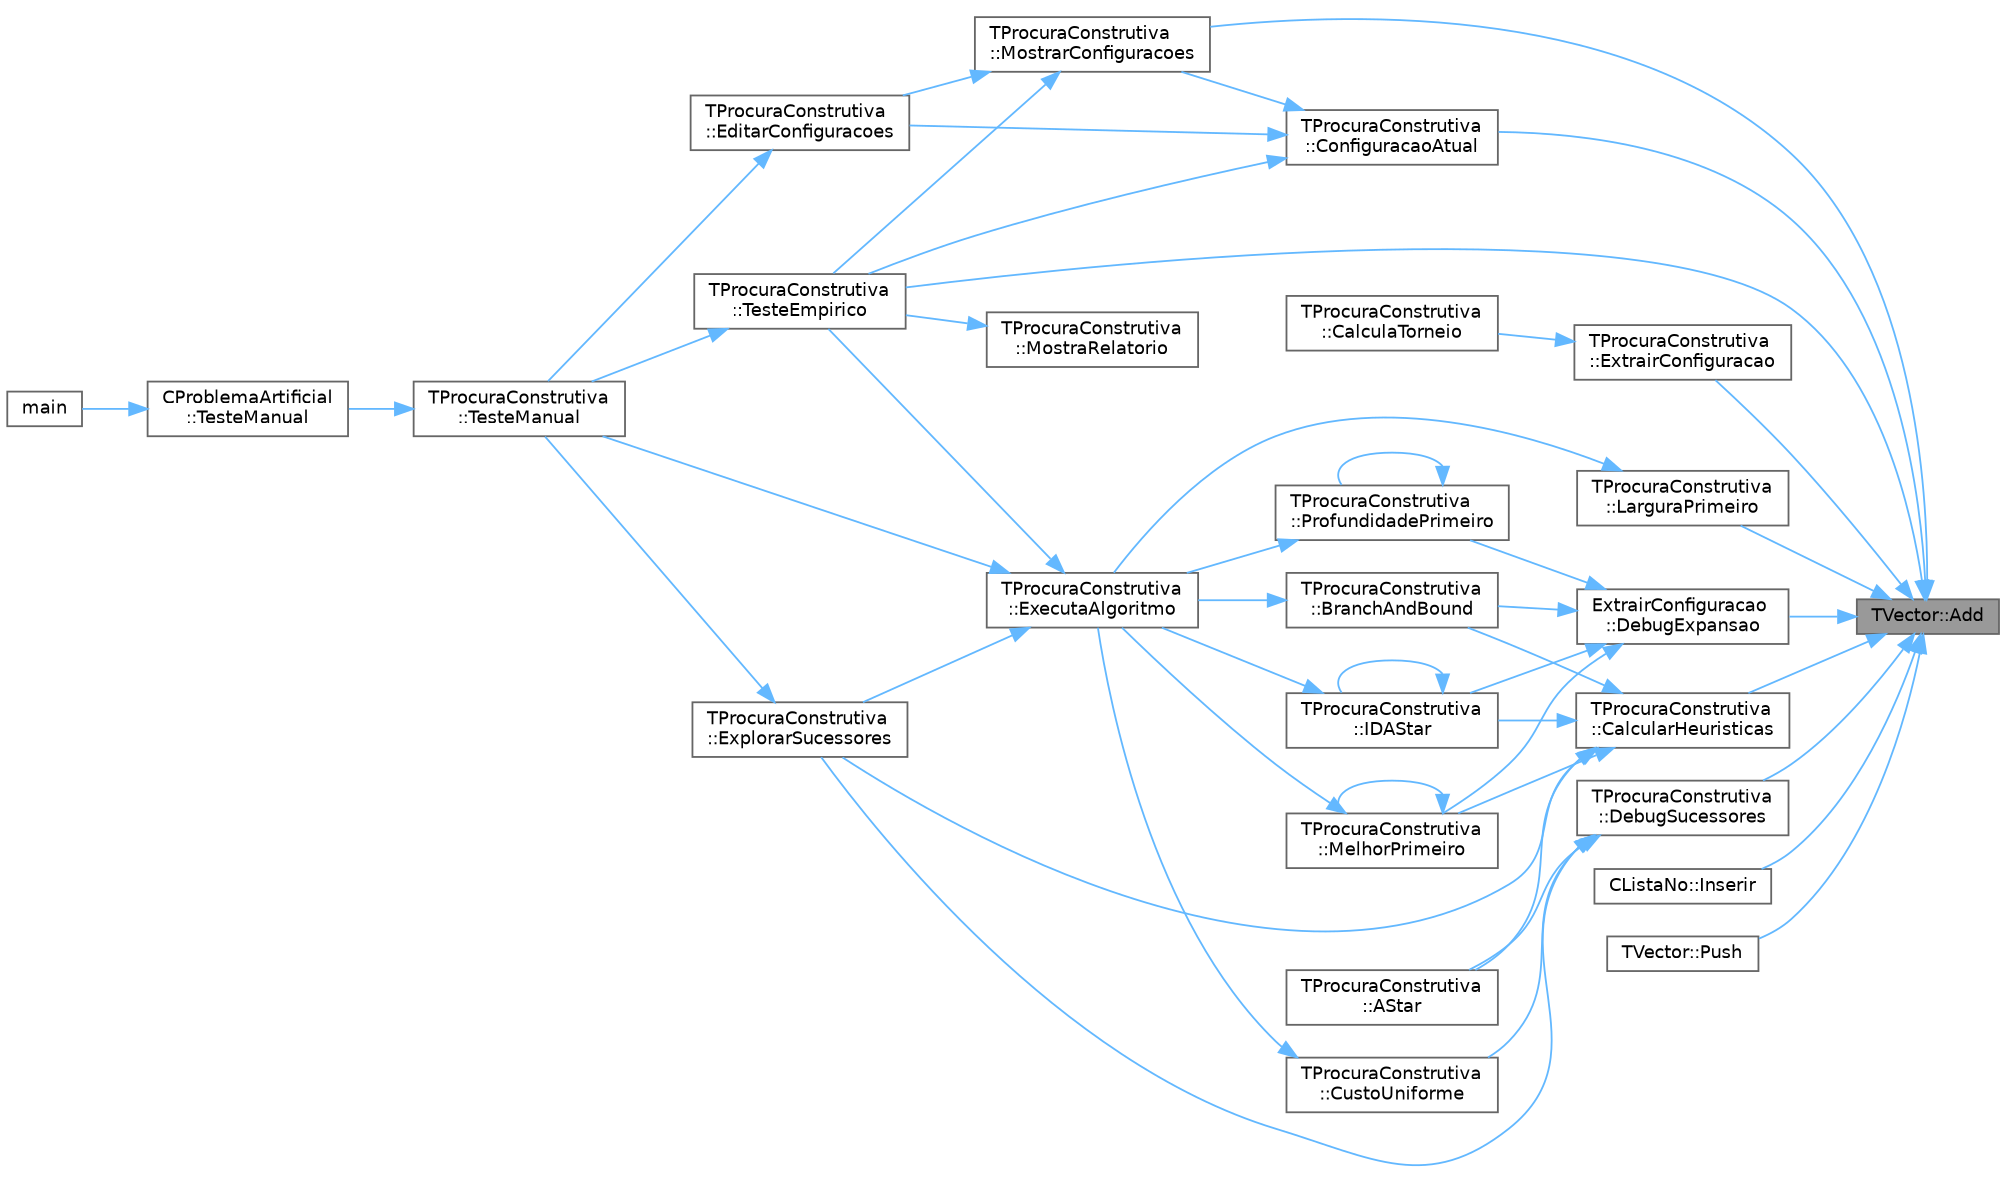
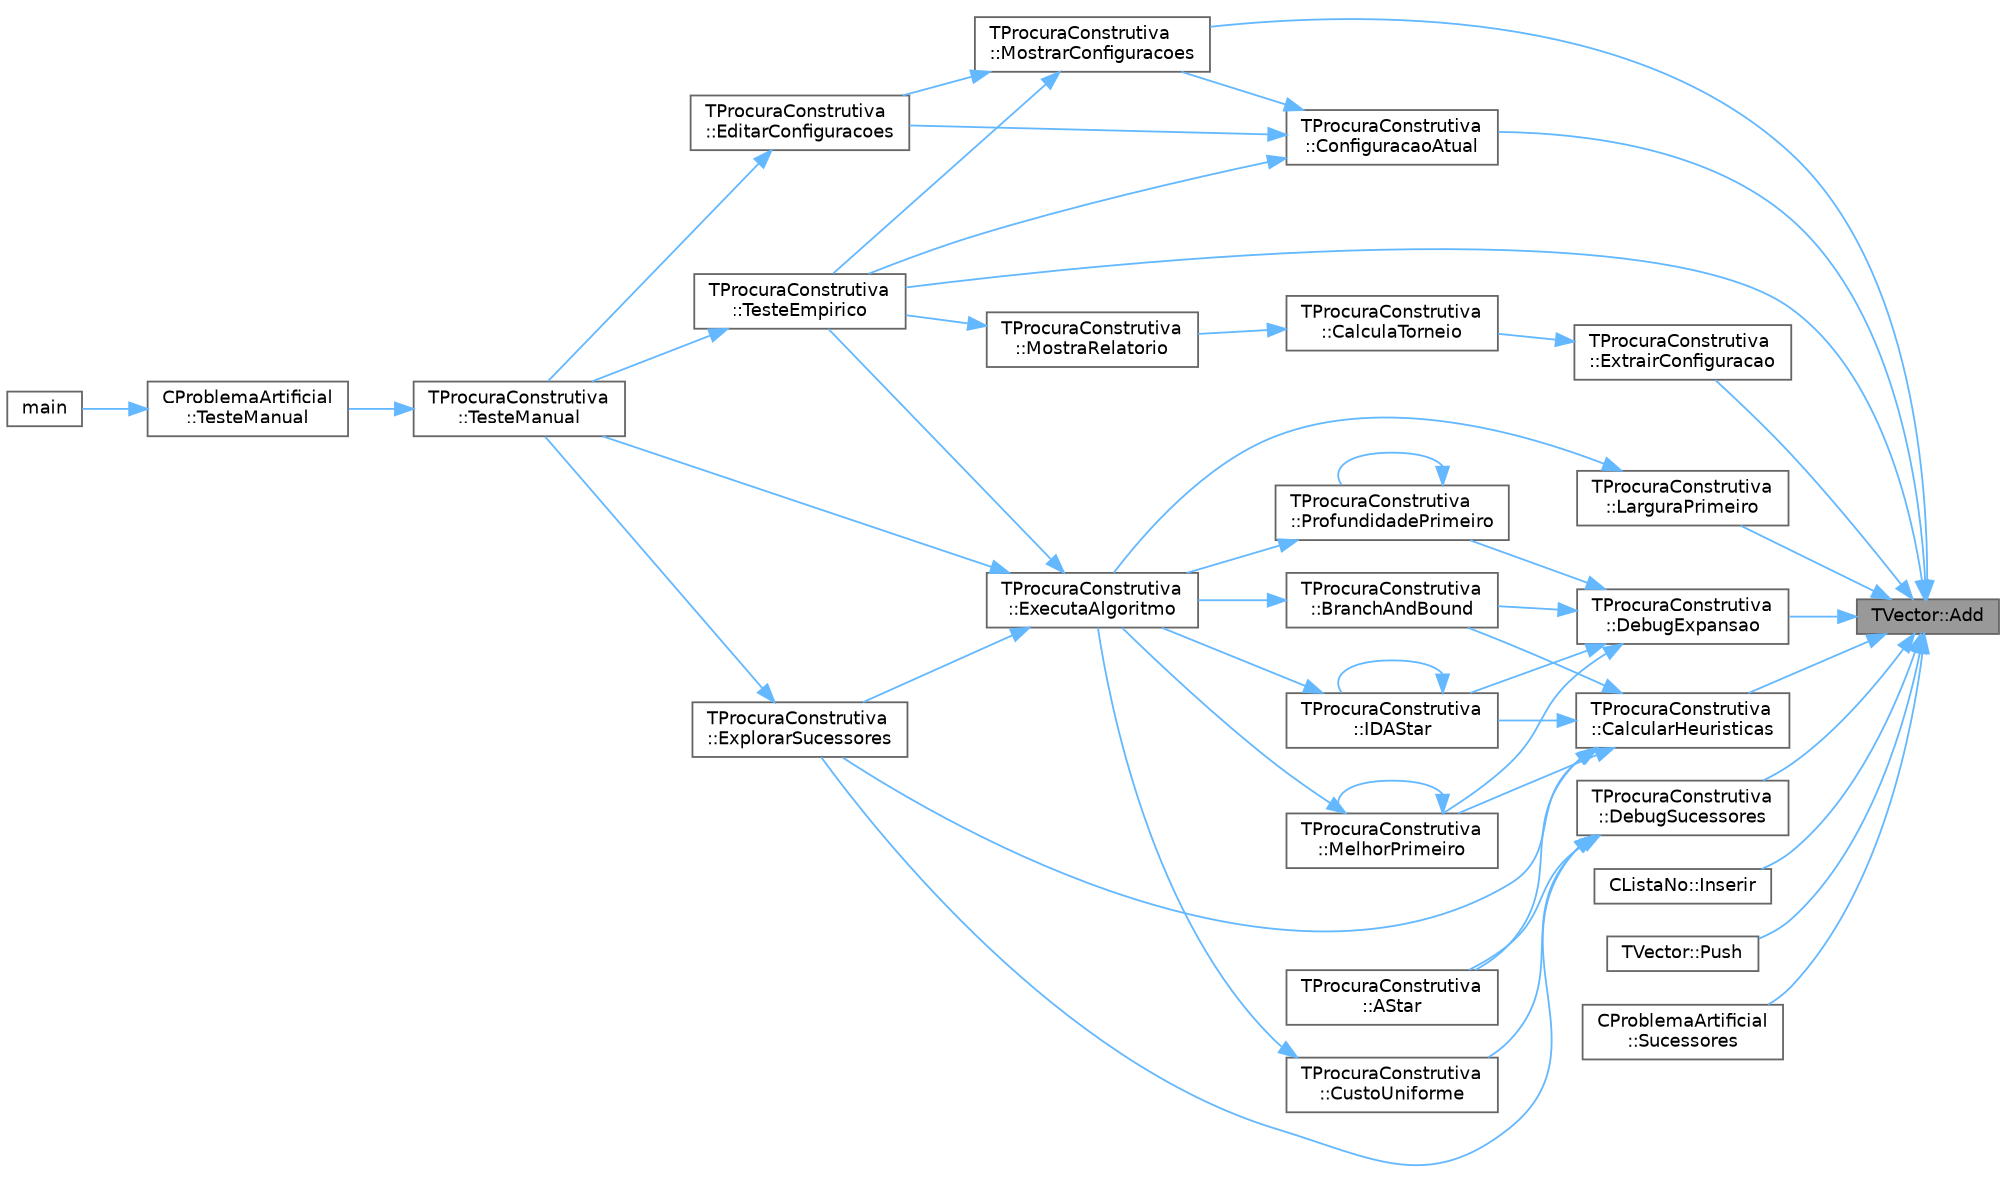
  digraph {
    rankdir=RL
    node [color=grey40 fillcolor=white fontname=Helvetica fontsize=10 shape=box style=filled]
    edge [color=steelblue1 dir=back fontname=Helvetica fontsize=10 labelfontname=Helvetica labelfontsize=10 style=solid]
    n1 [color=gray40 fillcolor=grey60 fontcolor=black height=0.2 label="TVector::Add" width=0.4]
    n2 [height=0.2 label="TProcuraConstrutiva\l::CalcularHeuristicas" width=0.4]
    n3 [height=0.2 label="TProcuraConstrutiva\l::TesteEmpirico" width=0.4]
    n4 [height=0.2 label="TProcuraConstrutiva\l::ConfiguracaoAtual" width=0.4]
    n5 [height=0.2 label="TProcuraConstrutiva\l::MostrarConfiguracoes" width=0.4]
-   n6 [height=0.2 label="ExtrairConfiguracao\l::DebugExpansao" width=0.4]
+   n6 [height=0.2 label="TProcuraConstrutiva\l::DebugExpansao" width=0.4]
    n7 [height=0.2 label="TProcuraConstrutiva\l::DebugSucessores" width=0.4]
    n8 [height=0.2 label="TProcuraConstrutiva\l::ExtrairConfiguracao" width=0.4]
    n9 [height=0.2 label="CListaNo::Inserir" width=0.4]
    n10 [height=0.2 label="TProcuraConstrutiva\l::LarguraPrimeiro" width=0.4]
    n11 [height=0.2 label="TVector::Push" width=0.4]
+   n12 [height=0.2 label="CProblemaArtificial\l::Sucessores" width=0.4]
    n13 [height=0.2 label="TProcuraConstrutiva\l::AStar" width=0.4]
    n14 [height=0.2 label="TProcuraConstrutiva\l::ExplorarSucessores" width=0.4]
    n15 [height=0.2 label="TProcuraConstrutiva\l::BranchAndBound" width=0.4]
    n16 [height=0.2 label="TProcuraConstrutiva\l::IDAStar" width=0.4]
    n17 [height=0.2 label="TProcuraConstrutiva\l::MelhorPrimeiro" width=0.4]
    n18 [height=0.2 label="TProcuraConstrutiva\l::TesteManual" width=0.4]
    n19 [height=0.2 label="TProcuraConstrutiva\l::EditarConfiguracoes" width=0.4]
    n20 [height=0.2 label="TProcuraConstrutiva\l::ProfundidadePrimeiro" width=0.4]
    n21 [height=0.2 label="TProcuraConstrutiva\l::CustoUniforme" width=0.4]
    n22 [height=0.2 label="TProcuraConstrutiva\l::CalculaTorneio" width=0.4]
    n23 [height=0.2 label="TProcuraConstrutiva\l::ExecutaAlgoritmo" width=0.4]
    n24 [height=0.2 label="CProblemaArtificial\l::TesteManual" width=0.4]
    n25 [height=0.2 label=main width=0.4]
    n26 [height=0.2 label="TProcuraConstrutiva\l::MostraRelatorio" width=0.4]
    n1 -> n2
    n1 -> n3
    n1 -> n4
    n1 -> n5
    n1 -> n6
    n1 -> n7
    n1 -> n8
    n1 -> n9
    n1 -> n10
    n1 -> n11
+   n1 -> n12
    n2 -> n13
    n2 -> n14
    n2 -> n15
    n2 -> n16
    n2 -> n17
    n3 -> n18
    n4 -> n3
    n4 -> n5
    n4 -> n19
    n5 -> n3
    n5 -> n19
    n6 -> n15
    n6 -> n16
    n6 -> n17
    n6 -> n20
    n7 -> n13
    n7 -> n14
    n7 -> n21
    n8 -> n22
    n10 -> n23
    n14 -> n18
    n15 -> n23
    n16 -> n16
    n16 -> n23
    n17 -> n17
    n17 -> n23
    n18 -> n24
    n19 -> n18
    n20 -> n20
    n20 -> n23
    n21 -> n23
+   n22 -> n26
    n23 -> n3
    n23 -> n14
    n23 -> n18
    n24 -> n25
    n26 -> n3
  }
